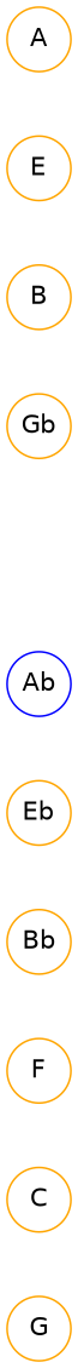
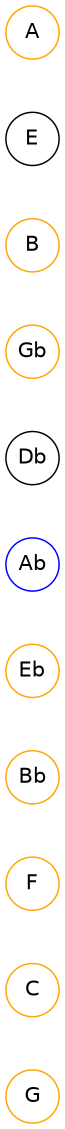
  graph {
    mindist=.1
    node [color=orange fontname=Helvetica margin=0 shape=circle]
    edge [style=invis]
    B
-   E
+   E [color=""]
    Gb
+   Db [color=""]
    Ab [color=blue]
    Eb
    Bb
    F
    C
    G
    A
    subgraph sub_1 {
      B
      E
      Gb
+     Db
      Ab
      Eb
      Bb
      F
      C
      G
      A
    }
    B -- Gb
    E -- B
+   Gb -- Db
+   Db -- Ab
    Ab -- Eb
    Eb -- Bb
    Bb -- F
    F -- C
    C -- G
    A -- E
  }
